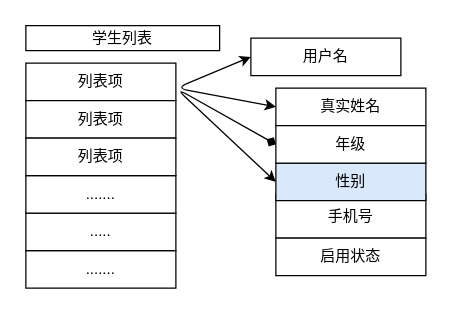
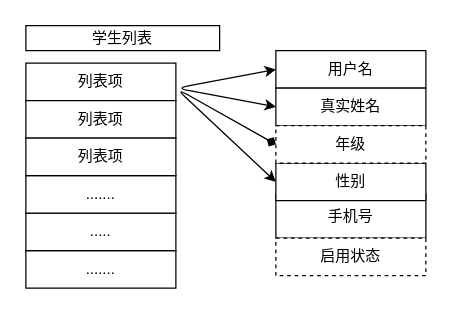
  <mxCell id="0" />
  <mxCell id="1" parent="0" />
  <mxCell id="2" value="列表项" style="rounded=0;whiteSpace=wrap;html=1;" vertex="1" parent="1"><mxGeometry x="20" y="50" width="120" height="30" as="geometry" /></mxCell>
  <mxCell id="3" value="学生列表" style="rounded=0;whiteSpace=wrap;html=1;" vertex="1" parent="1"><mxGeometry x="20" y="20" width="155" height="20" as="geometry" /></mxCell>
  <mxCell id="4" value="列表项" style="rounded=0;whiteSpace=wrap;html=1;" vertex="1" parent="1"><mxGeometry x="20" y="80" width="120" height="30" as="geometry" /></mxCell>
- <mxCell id="5" value="用户名" style="rounded=0;whiteSpace=wrap;html=1;" vertex="1" parent="1"><mxGeometry x="200" y="30" width="120" height="30" as="geometry" /></mxCell>
+ <mxCell id="5" value="用户名" style="rounded=0;whiteSpace=wrap;html=1;" vertex="1" parent="1"><mxGeometry x="220" y="40" width="120" height="30" as="geometry" /></mxCell>
  <mxCell id="6" value="......." style="rounded=0;whiteSpace=wrap;html=1;" vertex="1" parent="1"><mxGeometry x="20" y="200" width="120" height="30" as="geometry" /></mxCell>
  <mxCell id="7" value="....." style="rounded=0;whiteSpace=wrap;html=1;" vertex="1" parent="1"><mxGeometry x="20" y="170" width="120" height="30" as="geometry" /></mxCell>
  <mxCell id="8" value="......." style="rounded=0;whiteSpace=wrap;html=1;" vertex="1" parent="1"><mxGeometry x="20" y="140" width="120" height="30" as="geometry" /></mxCell>
  <mxCell id="9" value="列表项" style="rounded=0;whiteSpace=wrap;html=1;" vertex="1" parent="1"><mxGeometry x="20" y="110" width="120" height="30" as="geometry" /></mxCell>
  <mxCell id="10" value="真实姓名" style="rounded=0;whiteSpace=wrap;html=1;" vertex="1" parent="1"><mxGeometry x="220" y="70" width="120" height="30" as="geometry" /></mxCell>
  <mxCell id="11" value="" style="endArrow=classic;startArrow=classic;html=1;exitX=0;exitY=0.5;exitDx=0;exitDy=0;entryX=0;entryY=0.5;entryDx=0;entryDy=0;" edge="1" parent="1" source="10" target="5"><mxGeometry width="50" height="50" relative="1" as="geometry"><mxPoint x="110" y="90" as="sourcePoint" /><mxPoint x="160" y="40" as="targetPoint" /><Array as="points"><mxPoint x="140" y="70" /></Array></mxGeometry></mxCell>
  <mxCell id="12" value="手机号" style="rounded=0;whiteSpace=wrap;html=1;" vertex="1" parent="1"><mxGeometry x="220" y="155" width="120" height="35" as="geometry" /></mxCell>
- <mxCell id="13" value="性别" style="rounded=0;whiteSpace=wrap;html=1;fillColor=#dae8fc;" vertex="1" parent="1"><mxGeometry x="220" y="130" width="120" height="30" as="geometry" /></mxCell>
- <mxCell id="14" value="年级" style="rounded=0;whiteSpace=wrap;html=1;" vertex="1" parent="1"><mxGeometry x="220" y="100" width="120" height="30" as="geometry" /></mxCell>
+ <mxCell id="13" value="性别" style="rounded=0;whiteSpace=wrap;html=1;" vertex="1" parent="1"><mxGeometry x="220" y="130" width="120" height="30" as="geometry" /></mxCell>
+ <mxCell id="14" value="年级" style="rounded=0;whiteSpace=wrap;html=1;dashed=1;" vertex="1" parent="1"><mxGeometry x="220" y="100" width="120" height="30" as="geometry" /></mxCell>
  <mxCell id="15" value="" style="endArrow=diamond;startArrow=classic;html=1;entryX=0;entryY=0.5;entryDx=0;entryDy=0;exitX=0;exitY=0.5;exitDx=0;exitDy=0;" edge="1" parent="1" source="13" target="14"><mxGeometry width="50" height="50" relative="1" as="geometry"><mxPoint x="140" y="180" as="sourcePoint" /><mxPoint x="190" y="130" as="targetPoint" /><Array as="points"><mxPoint x="140" y="70" /></Array></mxGeometry></mxCell>
- <mxCell id="16" value="启用状态" style="rounded=0;whiteSpace=wrap;html=1;" vertex="1" parent="1"><mxGeometry x="220" y="190" width="120" height="30" as="geometry" /></mxCell>
+ <mxCell id="16" value="启用状态" style="rounded=0;whiteSpace=wrap;html=1;dashed=1;" vertex="1" parent="1"><mxGeometry x="220" y="190" width="120" height="30" as="geometry" /></mxCell>
